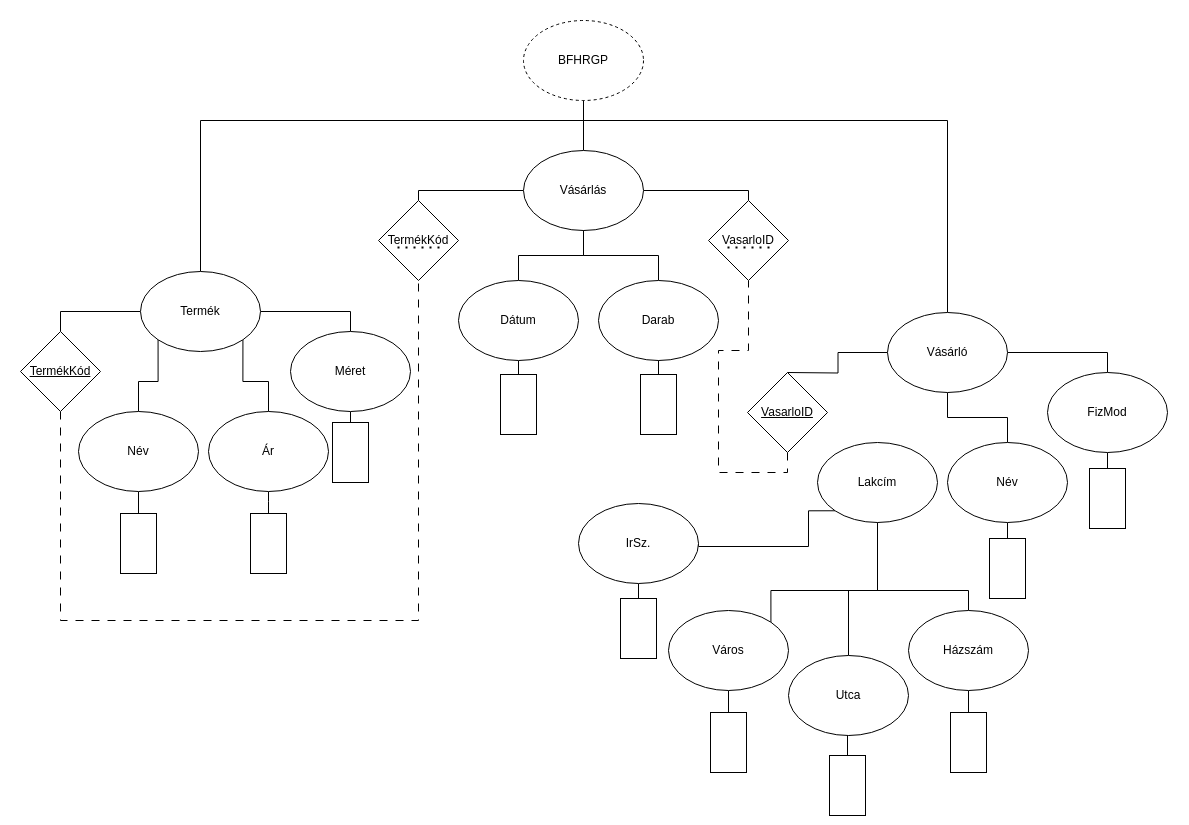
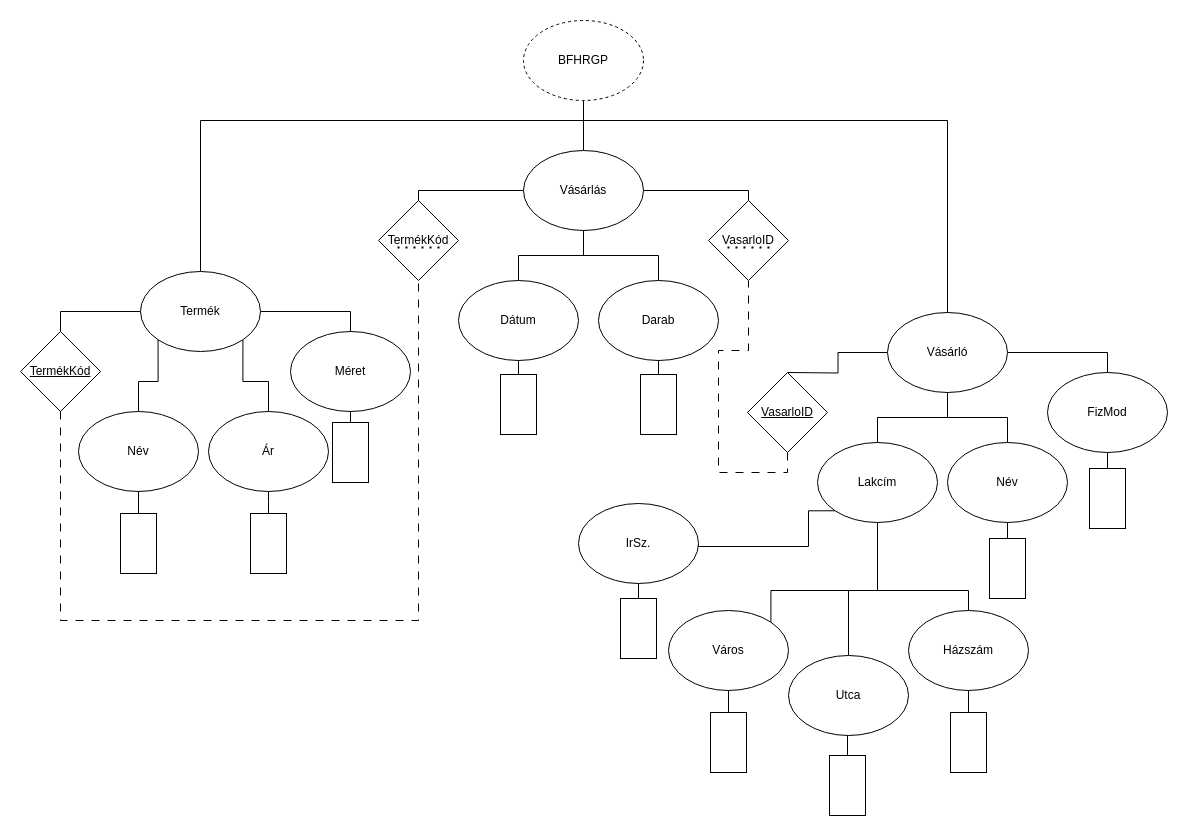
  <mxCell id="0" />
  <mxCell id="1" parent="0" />
  <mxCell id="2" style="edgeStyle=orthogonalEdgeStyle;rounded=0;orthogonalLoop=1;jettySize=auto;html=1;exitX=0.5;exitY=1;exitDx=0;exitDy=0;entryX=0.5;entryY=0;entryDx=0;entryDy=0;endArrow=none;endFill=0;" parent="1" source="5" target="10" edge="1"><mxGeometry relative="1" as="geometry"><Array as="points"><mxPoint x="583" y="120" /><mxPoint x="200" y="120" /></Array></mxGeometry></mxCell>
  <mxCell id="3" style="edgeStyle=orthogonalEdgeStyle;rounded=0;orthogonalLoop=1;jettySize=auto;html=1;exitX=0.5;exitY=1;exitDx=0;exitDy=0;entryX=0.5;entryY=0;entryDx=0;entryDy=0;endArrow=none;endFill=0;" parent="1" source="5" target="19" edge="1"><mxGeometry relative="1" as="geometry" /></mxCell>
  <mxCell id="4" style="edgeStyle=orthogonalEdgeStyle;rounded=0;orthogonalLoop=1;jettySize=auto;html=1;exitX=0.5;exitY=1;exitDx=0;exitDy=0;entryX=0.5;entryY=0;entryDx=0;entryDy=0;endArrow=none;endFill=0;" parent="1" source="5" target="15" edge="1"><mxGeometry relative="1" as="geometry"><Array as="points"><mxPoint x="583" y="120" /><mxPoint x="947" y="120" /></Array></mxGeometry></mxCell>
  <mxCell id="5" value="BFHRGP" style="ellipse;whiteSpace=wrap;html=1;dashed=1;" parent="1" vertex="1"><mxGeometry x="523" y="20" width="120" height="80" as="geometry" /></mxCell>
  <mxCell id="6" style="edgeStyle=orthogonalEdgeStyle;rounded=0;orthogonalLoop=1;jettySize=auto;html=1;exitX=0;exitY=0.5;exitDx=0;exitDy=0;entryX=0.5;entryY=0;entryDx=0;entryDy=0;endArrow=none;endFill=0;" parent="1" source="10" edge="1"><mxGeometry relative="1" as="geometry"><mxPoint x="60" y="331" as="targetPoint" /><Array as="points"><mxPoint x="60" y="311" /></Array></mxGeometry></mxCell>
  <mxCell id="7" style="edgeStyle=orthogonalEdgeStyle;rounded=0;orthogonalLoop=1;jettySize=auto;html=1;exitX=0;exitY=1;exitDx=0;exitDy=0;entryX=0.5;entryY=0;entryDx=0;entryDy=0;endArrow=none;endFill=0;" parent="1" source="10" target="22" edge="1"><mxGeometry relative="1" as="geometry" /></mxCell>
  <mxCell id="8" style="edgeStyle=orthogonalEdgeStyle;rounded=0;orthogonalLoop=1;jettySize=auto;html=1;exitX=1;exitY=1;exitDx=0;exitDy=0;entryX=0.5;entryY=0;entryDx=0;entryDy=0;endArrow=none;endFill=0;" parent="1" source="10" target="24" edge="1"><mxGeometry relative="1" as="geometry" /></mxCell>
  <mxCell id="9" style="edgeStyle=orthogonalEdgeStyle;rounded=0;orthogonalLoop=1;jettySize=auto;html=1;exitX=1;exitY=0.5;exitDx=0;exitDy=0;entryX=0.5;entryY=0;entryDx=0;entryDy=0;endArrow=none;endFill=0;" parent="1" source="10" target="26" edge="1"><mxGeometry relative="1" as="geometry" /></mxCell>
  <mxCell id="10" value="Termék" style="ellipse;whiteSpace=wrap;html=1;" parent="1" vertex="1"><mxGeometry x="140" y="271" width="120" height="80" as="geometry" /></mxCell>
  <mxCell id="11" style="edgeStyle=orthogonalEdgeStyle;rounded=0;orthogonalLoop=1;jettySize=auto;html=1;exitX=0;exitY=0.5;exitDx=0;exitDy=0;entryX=0.5;entryY=0;entryDx=0;entryDy=0;endArrow=none;endFill=0;" parent="1" source="15" edge="1"><mxGeometry relative="1" as="geometry"><mxPoint x="787" y="372" as="targetPoint" /></mxGeometry></mxCell>
+ <mxCell id="12" style="edgeStyle=orthogonalEdgeStyle;rounded=0;orthogonalLoop=1;jettySize=auto;html=1;exitX=0.5;exitY=1;exitDx=0;exitDy=0;endArrow=none;endFill=0;" parent="1" source="15" target="36" edge="1"><mxGeometry relative="1" as="geometry" /></mxCell>
  <mxCell id="13" style="edgeStyle=orthogonalEdgeStyle;rounded=0;orthogonalLoop=1;jettySize=auto;html=1;exitX=0.5;exitY=1;exitDx=0;exitDy=0;entryX=0.5;entryY=0;entryDx=0;entryDy=0;endArrow=none;endFill=0;" parent="1" source="15" target="38" edge="1"><mxGeometry relative="1" as="geometry" /></mxCell>
  <mxCell id="14" style="edgeStyle=orthogonalEdgeStyle;rounded=0;orthogonalLoop=1;jettySize=auto;html=1;exitX=1;exitY=0.5;exitDx=0;exitDy=0;entryX=0.5;entryY=0;entryDx=0;entryDy=0;endArrow=none;endFill=0;" parent="1" source="15" target="40" edge="1"><mxGeometry relative="1" as="geometry"><Array as="points"><mxPoint x="1107" y="352" /></Array></mxGeometry></mxCell>
  <mxCell id="15" value="Vásárló" style="ellipse;whiteSpace=wrap;html=1;" parent="1" vertex="1"><mxGeometry x="887" y="312" width="120" height="80" as="geometry" /></mxCell>
  <mxCell id="16" style="edgeStyle=orthogonalEdgeStyle;rounded=0;orthogonalLoop=1;jettySize=auto;html=1;exitX=0.5;exitY=1;exitDx=0;exitDy=0;entryX=0.5;entryY=0;entryDx=0;entryDy=0;endArrow=none;endFill=0;" parent="1" source="19" target="30" edge="1"><mxGeometry relative="1" as="geometry" /></mxCell>
  <mxCell id="17" style="edgeStyle=orthogonalEdgeStyle;rounded=0;orthogonalLoop=1;jettySize=auto;html=1;exitX=0;exitY=0.5;exitDx=0;exitDy=0;entryX=0.5;entryY=0;entryDx=0;entryDy=0;endArrow=none;endFill=0;" parent="1" source="19" edge="1"><mxGeometry relative="1" as="geometry"><Array as="points"><mxPoint x="418" y="190" /></Array><mxPoint x="418" y="200" as="targetPoint" /></mxGeometry></mxCell>
  <mxCell id="18" style="edgeStyle=orthogonalEdgeStyle;rounded=0;orthogonalLoop=1;jettySize=auto;html=1;exitX=1;exitY=0.5;exitDx=0;exitDy=0;entryX=0.5;entryY=0;entryDx=0;entryDy=0;endArrow=none;endFill=0;" parent="1" source="19" edge="1"><mxGeometry relative="1" as="geometry"><Array as="points"><mxPoint x="748" y="190" /></Array><mxPoint x="748" y="200" as="targetPoint" /></mxGeometry></mxCell>
  <mxCell id="19" value="Vásárlás" style="ellipse;whiteSpace=wrap;html=1;" parent="1" vertex="1"><mxGeometry x="523" y="150" width="120" height="80" as="geometry" /></mxCell>
  <mxCell id="20" style="edgeStyle=orthogonalEdgeStyle;rounded=0;orthogonalLoop=1;jettySize=auto;html=1;exitX=0.5;exitY=1;exitDx=0;exitDy=0;entryX=0.5;entryY=1;entryDx=0;entryDy=0;dashed=1;dashPattern=8 8;endArrow=none;endFill=0;" parent="1" target="62" edge="1"><mxGeometry relative="1" as="geometry"><Array as="points"><mxPoint x="60" y="620" /><mxPoint x="418" y="620" /></Array><mxPoint x="60" y="411" as="sourcePoint" /><mxPoint x="418" y="280" as="targetPoint" /></mxGeometry></mxCell>
  <mxCell id="21" style="edgeStyle=orthogonalEdgeStyle;rounded=0;orthogonalLoop=1;jettySize=auto;html=1;exitX=0.5;exitY=1;exitDx=0;exitDy=0;entryX=1;entryY=0.5;entryDx=0;entryDy=0;endArrow=none;endFill=0;" parent="1" source="22" target="41" edge="1"><mxGeometry relative="1" as="geometry" /></mxCell>
  <mxCell id="22" value="Név" style="ellipse;whiteSpace=wrap;html=1;fontStyle=0" parent="1" vertex="1"><mxGeometry x="78" y="411" width="120" height="80" as="geometry" /></mxCell>
  <mxCell id="23" style="edgeStyle=orthogonalEdgeStyle;rounded=0;orthogonalLoop=1;jettySize=auto;html=1;exitX=0.5;exitY=1;exitDx=0;exitDy=0;endArrow=none;endFill=0;entryX=1;entryY=0.5;entryDx=0;entryDy=0;" parent="1" source="24" target="42" edge="1"><mxGeometry relative="1" as="geometry"><mxPoint x="277.966" y="511" as="targetPoint" /><Array as="points"><mxPoint x="268" y="501" /><mxPoint x="268" y="501" /></Array></mxGeometry></mxCell>
  <mxCell id="24" value="Ár" style="ellipse;whiteSpace=wrap;html=1;fontStyle=0" parent="1" vertex="1"><mxGeometry x="208" y="411" width="120" height="80" as="geometry" /></mxCell>
  <mxCell id="25" style="edgeStyle=orthogonalEdgeStyle;rounded=0;orthogonalLoop=1;jettySize=auto;html=1;exitX=0.5;exitY=1;exitDx=0;exitDy=0;entryX=1;entryY=0.5;entryDx=0;entryDy=0;endArrow=none;endFill=0;" parent="1" source="26" target="43" edge="1"><mxGeometry relative="1" as="geometry" /></mxCell>
  <mxCell id="26" value="Méret" style="ellipse;whiteSpace=wrap;html=1;fontStyle=0" parent="1" vertex="1"><mxGeometry x="290" y="331" width="120" height="80" as="geometry" /></mxCell>
  <mxCell id="27" style="edgeStyle=orthogonalEdgeStyle;rounded=0;orthogonalLoop=1;jettySize=auto;html=1;exitX=0.5;exitY=0;exitDx=0;exitDy=0;entryX=0.5;entryY=1;entryDx=0;entryDy=0;endArrow=none;endFill=0;" parent="1" source="29" target="19" edge="1"><mxGeometry relative="1" as="geometry" /></mxCell>
  <mxCell id="28" style="edgeStyle=orthogonalEdgeStyle;rounded=0;orthogonalLoop=1;jettySize=auto;html=1;exitX=0.5;exitY=1;exitDx=0;exitDy=0;entryX=1;entryY=0.5;entryDx=0;entryDy=0;endArrow=none;endFill=0;" parent="1" source="29" target="44" edge="1"><mxGeometry relative="1" as="geometry" /></mxCell>
  <mxCell id="29" value="Dátum" style="ellipse;whiteSpace=wrap;html=1;fontStyle=0" parent="1" vertex="1"><mxGeometry x="458" y="280" width="120" height="80" as="geometry" /></mxCell>
  <mxCell id="30" value="Darab" style="ellipse;whiteSpace=wrap;html=1;fontStyle=0" parent="1" vertex="1"><mxGeometry x="598" y="280" width="120" height="80" as="geometry" /></mxCell>
  <mxCell id="31" style="edgeStyle=orthogonalEdgeStyle;rounded=0;orthogonalLoop=1;jettySize=auto;html=1;exitX=0.5;exitY=1;exitDx=0;exitDy=0;entryX=0.5;entryY=1;entryDx=0;entryDy=0;dashed=1;dashPattern=8 8;endArrow=none;endFill=0;" parent="1" edge="1"><mxGeometry relative="1" as="geometry"><Array as="points"><mxPoint x="787" y="472" /><mxPoint x="718" y="472" /><mxPoint x="718" y="350" /><mxPoint x="748" y="350" /></Array><mxPoint x="787" y="452" as="sourcePoint" /><mxPoint x="748" y="280" as="targetPoint" /></mxGeometry></mxCell>
  <mxCell id="32" style="edgeStyle=orthogonalEdgeStyle;rounded=0;orthogonalLoop=1;jettySize=auto;html=1;exitX=0;exitY=1;exitDx=0;exitDy=0;entryX=1;entryY=0.5;entryDx=0;entryDy=0;endArrow=none;endFill=0;" parent="1" source="36" target="49" edge="1"><mxGeometry relative="1" as="geometry"><Array as="points"><mxPoint x="808" y="510" /><mxPoint x="808" y="546" /></Array></mxGeometry></mxCell>
  <mxCell id="33" style="edgeStyle=orthogonalEdgeStyle;rounded=0;orthogonalLoop=1;jettySize=auto;html=1;exitX=0.5;exitY=1;exitDx=0;exitDy=0;entryX=1;entryY=0;entryDx=0;entryDy=0;endArrow=none;endFill=0;" parent="1" source="36" target="51" edge="1"><mxGeometry relative="1" as="geometry"><Array as="points"><mxPoint x="877" y="590" /><mxPoint x="770" y="590" /></Array></mxGeometry></mxCell>
  <mxCell id="34" style="edgeStyle=orthogonalEdgeStyle;rounded=0;orthogonalLoop=1;jettySize=auto;html=1;exitX=0.5;exitY=1;exitDx=0;exitDy=0;entryX=0.5;entryY=0;entryDx=0;entryDy=0;endArrow=none;endFill=0;" parent="1" source="36" target="55" edge="1"><mxGeometry relative="1" as="geometry"><Array as="points"><mxPoint x="877" y="590" /><mxPoint x="848" y="590" /></Array></mxGeometry></mxCell>
  <mxCell id="35" style="edgeStyle=orthogonalEdgeStyle;rounded=0;orthogonalLoop=1;jettySize=auto;html=1;exitX=0.5;exitY=1;exitDx=0;exitDy=0;entryX=0.5;entryY=0;entryDx=0;entryDy=0;endArrow=none;endFill=0;" parent="1" source="36" target="53" edge="1"><mxGeometry relative="1" as="geometry"><Array as="points"><mxPoint x="877" y="590" /><mxPoint x="968" y="590" /></Array></mxGeometry></mxCell>
  <mxCell id="36" value="Lakcím" style="ellipse;whiteSpace=wrap;html=1;fontStyle=0" parent="1" vertex="1"><mxGeometry x="817" y="442" width="120" height="80" as="geometry" /></mxCell>
  <mxCell id="37" style="edgeStyle=orthogonalEdgeStyle;rounded=0;orthogonalLoop=1;jettySize=auto;html=1;exitX=0.5;exitY=1;exitDx=0;exitDy=0;entryX=1;entryY=0.5;entryDx=0;entryDy=0;endArrow=none;endFill=0;" parent="1" source="38" target="56" edge="1"><mxGeometry relative="1" as="geometry" /></mxCell>
  <mxCell id="38" value="Név" style="ellipse;whiteSpace=wrap;html=1;fontStyle=0" parent="1" vertex="1"><mxGeometry x="947" y="442" width="120" height="80" as="geometry" /></mxCell>
  <mxCell id="39" style="edgeStyle=orthogonalEdgeStyle;rounded=0;orthogonalLoop=1;jettySize=auto;html=1;exitX=0.5;exitY=1;exitDx=0;exitDy=0;entryX=1;entryY=0.5;entryDx=0;entryDy=0;endArrow=none;endFill=0;" parent="1" source="40" target="47" edge="1"><mxGeometry relative="1" as="geometry" /></mxCell>
  <mxCell id="40" value="FizMod" style="ellipse;whiteSpace=wrap;html=1;fontStyle=0" parent="1" vertex="1"><mxGeometry x="1047" y="372" width="120" height="80" as="geometry" /></mxCell>
  <mxCell id="41" value="" style="rounded=0;whiteSpace=wrap;html=1;rotation=-90;" parent="1" vertex="1"><mxGeometry x="108" y="525" width="60" height="36" as="geometry" /></mxCell>
  <mxCell id="42" value="" style="rounded=0;whiteSpace=wrap;html=1;rotation=-90;" parent="1" vertex="1"><mxGeometry x="238" y="525" width="60" height="36" as="geometry" /></mxCell>
  <mxCell id="43" value="" style="rounded=0;whiteSpace=wrap;html=1;rotation=-90;" parent="1" vertex="1"><mxGeometry x="320" y="434" width="60" height="36" as="geometry" /></mxCell>
  <mxCell id="44" value="" style="rounded=0;whiteSpace=wrap;html=1;rotation=-90;" parent="1" vertex="1"><mxGeometry x="488" y="386" width="60" height="36" as="geometry" /></mxCell>
  <mxCell id="45" style="edgeStyle=orthogonalEdgeStyle;rounded=0;orthogonalLoop=1;jettySize=auto;html=1;exitX=0.5;exitY=1;exitDx=0;exitDy=0;entryX=1;entryY=0.5;entryDx=0;entryDy=0;endArrow=none;endFill=0;" parent="1" target="46" edge="1"><mxGeometry relative="1" as="geometry"><mxPoint x="658" y="360" as="sourcePoint" /></mxGeometry></mxCell>
  <mxCell id="46" value="" style="rounded=0;whiteSpace=wrap;html=1;rotation=-90;" parent="1" vertex="1"><mxGeometry x="628" y="386" width="60" height="36" as="geometry" /></mxCell>
  <mxCell id="47" value="" style="rounded=0;whiteSpace=wrap;html=1;rotation=-90;" parent="1" vertex="1"><mxGeometry x="1077" y="480" width="60" height="36" as="geometry" /></mxCell>
  <mxCell id="48" style="edgeStyle=orthogonalEdgeStyle;rounded=0;orthogonalLoop=1;jettySize=auto;html=1;exitX=0.5;exitY=1;exitDx=0;exitDy=0;entryX=1;entryY=0.5;entryDx=0;entryDy=0;endArrow=none;endFill=0;" parent="1" source="49" target="57" edge="1"><mxGeometry relative="1" as="geometry" /></mxCell>
  <mxCell id="49" value="IrSz." style="ellipse;whiteSpace=wrap;html=1;fontStyle=0" parent="1" vertex="1"><mxGeometry x="578" y="503" width="120" height="80" as="geometry" /></mxCell>
  <mxCell id="50" style="edgeStyle=orthogonalEdgeStyle;rounded=0;orthogonalLoop=1;jettySize=auto;html=1;exitX=0.5;exitY=1;exitDx=0;exitDy=0;entryX=1;entryY=0.5;entryDx=0;entryDy=0;endArrow=none;endFill=0;" parent="1" source="51" target="58" edge="1"><mxGeometry relative="1" as="geometry" /></mxCell>
  <mxCell id="51" value="Város" style="ellipse;whiteSpace=wrap;html=1;fontStyle=0" parent="1" vertex="1"><mxGeometry x="668" y="610" width="120" height="80" as="geometry" /></mxCell>
  <mxCell id="52" style="edgeStyle=orthogonalEdgeStyle;rounded=0;orthogonalLoop=1;jettySize=auto;html=1;exitX=0.5;exitY=1;exitDx=0;exitDy=0;entryX=1;entryY=0.5;entryDx=0;entryDy=0;endArrow=none;endFill=0;" parent="1" source="53" target="60" edge="1"><mxGeometry relative="1" as="geometry" /></mxCell>
  <mxCell id="53" value="Házszám" style="ellipse;whiteSpace=wrap;html=1;fontStyle=0" parent="1" vertex="1"><mxGeometry x="908" y="610" width="120" height="80" as="geometry" /></mxCell>
  <mxCell id="54" style="edgeStyle=orthogonalEdgeStyle;rounded=0;orthogonalLoop=1;jettySize=auto;html=1;exitX=0.5;exitY=1;exitDx=0;exitDy=0;entryX=1;entryY=0.5;entryDx=0;entryDy=0;endArrow=none;endFill=0;" parent="1" source="55" target="59" edge="1"><mxGeometry relative="1" as="geometry" /></mxCell>
  <mxCell id="55" value="Utca" style="ellipse;whiteSpace=wrap;html=1;fontStyle=0" parent="1" vertex="1"><mxGeometry x="788" y="655" width="120" height="80" as="geometry" /></mxCell>
  <mxCell id="56" value="" style="rounded=0;whiteSpace=wrap;html=1;rotation=-90;" parent="1" vertex="1"><mxGeometry x="977" y="550" width="60" height="36" as="geometry" /></mxCell>
  <mxCell id="57" value="" style="rounded=0;whiteSpace=wrap;html=1;rotation=-90;" parent="1" vertex="1"><mxGeometry x="608" y="610" width="60" height="36" as="geometry" /></mxCell>
  <mxCell id="58" value="" style="rounded=0;whiteSpace=wrap;html=1;rotation=-90;" parent="1" vertex="1"><mxGeometry x="698" y="724" width="60" height="36" as="geometry" /></mxCell>
  <mxCell id="59" value="" style="rounded=0;whiteSpace=wrap;html=1;rotation=-90;" parent="1" vertex="1"><mxGeometry x="817" y="767" width="60" height="36" as="geometry" /></mxCell>
  <mxCell id="60" value="" style="rounded=0;whiteSpace=wrap;html=1;rotation=-90;" parent="1" vertex="1"><mxGeometry x="938" y="724" width="60" height="36" as="geometry" /></mxCell>
  <mxCell id="61" value="TermékKód" style="rhombus;whiteSpace=wrap;html=1;fontStyle=4" vertex="1" parent="1"><mxGeometry x="20" y="331" width="80" height="80" as="geometry" /></mxCell>
  <mxCell id="62" value="TermékKód" style="rhombus;whiteSpace=wrap;html=1;fontStyle=0;horizontal=1;" vertex="1" parent="1"><mxGeometry x="378" y="200" width="80" height="80" as="geometry" /></mxCell>
  <mxCell id="63" value="VasarloID" style="rhombus;whiteSpace=wrap;html=1;" vertex="1" parent="1"><mxGeometry x="708" y="200" width="80" height="80" as="geometry" /></mxCell>
  <mxCell id="64" value="VasarloID" style="rhombus;whiteSpace=wrap;html=1;fontStyle=4" vertex="1" parent="1"><mxGeometry x="747" y="372" width="80" height="80" as="geometry" /></mxCell>
  <mxCell id="65" value="" style="endArrow=none;dashed=1;html=1;dashPattern=1 3;strokeWidth=2;rounded=0;jumpSize=4;" edge="1" parent="1"><mxGeometry width="50" height="50" relative="1" as="geometry"><mxPoint x="439" y="247" as="sourcePoint" /><mxPoint x="397" y="247" as="targetPoint" /><Array as="points"><mxPoint x="427" y="247" /></Array></mxGeometry></mxCell>
  <mxCell id="66" value="" style="endArrow=none;dashed=1;html=1;dashPattern=1 3;strokeWidth=2;rounded=0;jumpSize=4;" edge="1" parent="1"><mxGeometry width="50" height="50" relative="1" as="geometry"><mxPoint x="769" y="247" as="sourcePoint" /><mxPoint x="727" y="247" as="targetPoint" /><Array as="points"><mxPoint x="757" y="247" /></Array></mxGeometry></mxCell>
